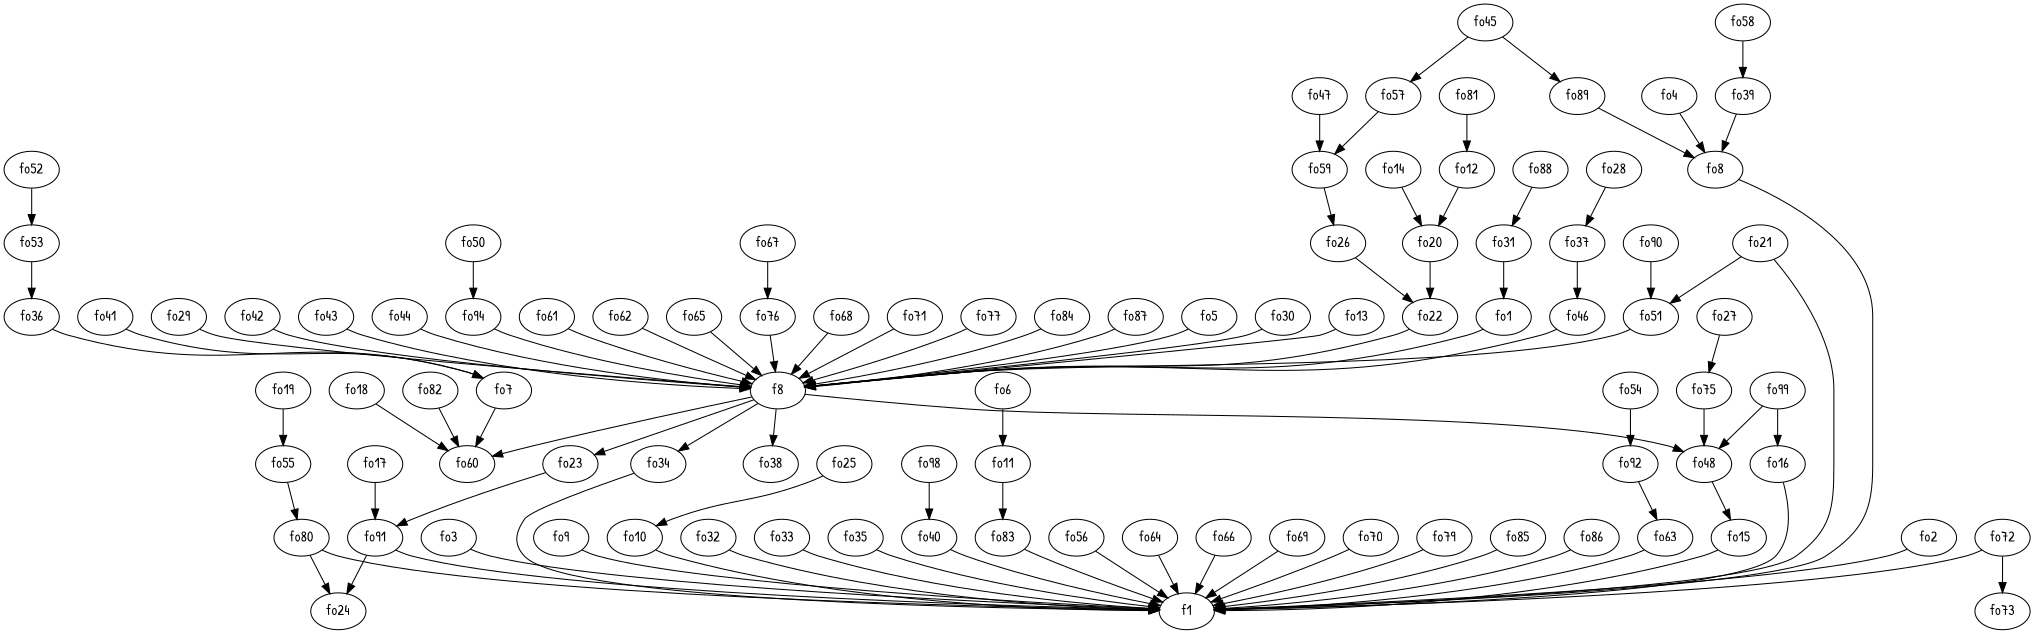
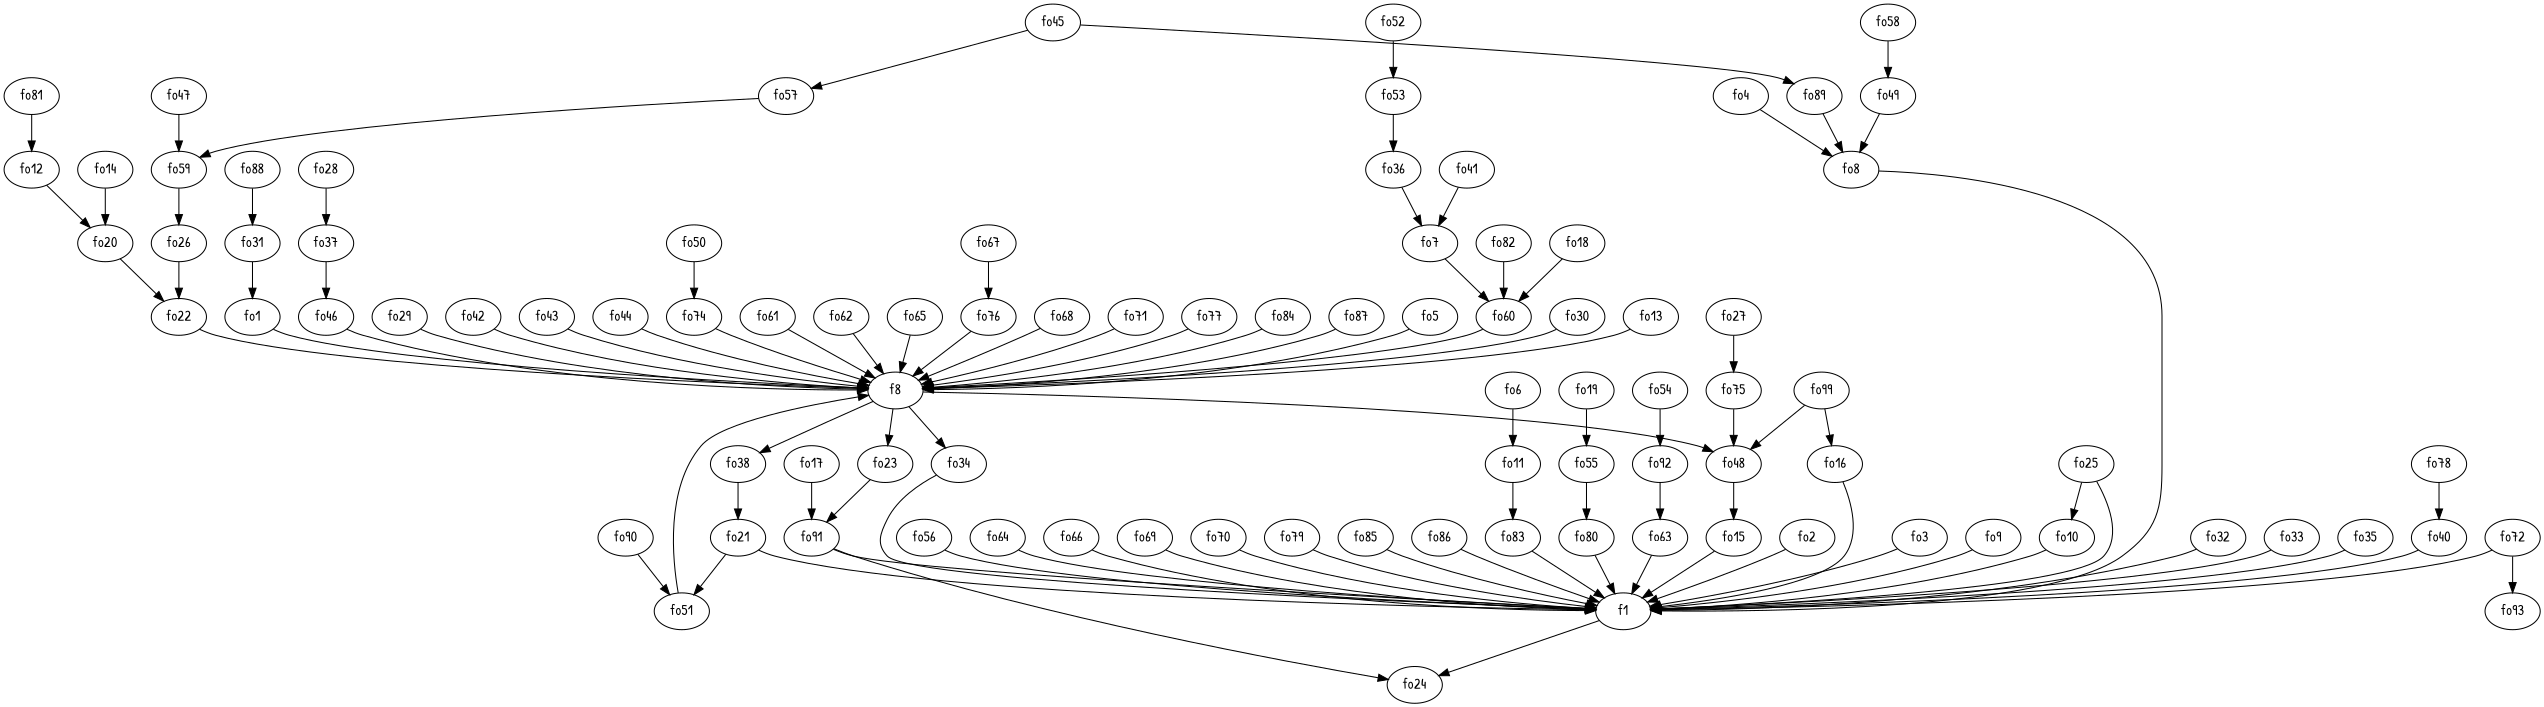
  strict digraph {
    fontname="Patrick Hand"
    node [fontname="Patrick Hand"]
    edge [fontname="Patrick Hand" weight=2]
    f1
    fo24
    n3 [label=f8]
    fo23
    fo34
    fo38
    fo48
    fo91
    fo21
    fo15
    fo1
    fo2
    fo3
    fo4
    fo8
    fo5
    fo6
    fo11
    fo83
    fo7
    fo60
    fo9
    fo10
    fo12
    fo20
    fo30
    fo13
    fo14
    fo22
    fo16
    fo17
    fo18
    fo19
    fo55
    fo80
    fo51
    fo25
    fo26
    fo27
    fo75
    fo28
    fo37
    fo46
    fo29
    fo31
    fo32
    fo33
    fo35
    fo36
    n50 [label=fo99]
    fo40
    fo41
    fo42
    fo43
    fo44
    fo45
    fo57
    fo89
-   fo49 [label=fo39]
+   fo49
    fo59
    fo47
    fo50
-   fo74 [label=fo94]
+   fo74
    fo52
    fo53
    fo54
    fo92
    fo63
    fo56
    fo58
    fo61
    fo62
    fo64
    fo65
    fo66
    fo67
    fo76
    fo68
    fo69
    fo70
    fo71
    fo72
-   fo73
+   fo73 [label=fo93]
    fo77
-   fo78 [label=fo98]
+   fo78
    fo79
    fo81
    fo82
    fo84
    fo85
    fo86
    fo87
    fo88
    fo90
-   fo80 -> fo24
+   f1 -> fo24
    n3 -> fo23
    n3 -> fo34
    n3 -> fo38
    n3 -> fo48
    fo23 -> fo91
    fo34 -> f1
+   fo38 -> fo21
    fo48 -> fo15
    fo91 -> f1
    fo91 -> fo24
    fo21 -> f1
    fo21 -> fo51
    fo15 -> f1
    fo1 -> n3
    fo2 -> f1
    fo3 -> f1
    fo4 -> fo8
    fo8 -> f1
    fo5 -> n3
    fo6 -> fo11
    fo11 -> fo83
    fo83 -> f1
    fo7 -> fo60
-   n3 -> fo60
+   fo60 -> n3
    fo9 -> f1
    fo10 -> f1
    fo12 -> fo20
    fo20 -> fo22
    fo30 -> n3
    fo13 -> n3
    fo14 -> fo20
    fo22 -> n3
    fo16 -> f1
    fo17 -> fo91
    fo18 -> fo60
    fo19 -> fo55
    fo55 -> fo80
    fo80 -> f1
    fo51 -> n3
+   fo25 -> f1
    fo25 -> fo10
    fo26 -> fo22
    fo27 -> fo75
    fo75 -> fo48
    fo28 -> fo37
    fo37 -> fo46
    fo46 -> n3
    fo29 -> n3
    fo31 -> fo1
    fo32 -> f1
    fo33 -> f1
    fo35 -> f1
    fo36 -> fo7
    n50 -> fo48
    n50 -> fo16
    fo40 -> f1
    fo41 -> fo7
    fo42 -> n3
    fo43 -> n3
    fo44 -> n3
    fo45 -> fo57
    fo45 -> fo89
    fo57 -> fo59
    fo89 -> fo8
    fo49 -> fo8
    fo59 -> fo26
    fo47 -> fo59
    fo50 -> fo74
    fo74 -> n3
    fo52 -> fo53
    fo53 -> fo36
    fo54 -> fo92
    fo92 -> fo63
    fo63 -> f1
    fo56 -> f1
    fo58 -> fo49
    fo61 -> n3
    fo62 -> n3
    fo64 -> f1
    fo65 -> n3
    fo66 -> f1
    fo67 -> fo76
    fo76 -> n3
    fo68 -> n3
    fo69 -> f1
    fo70 -> f1
    fo71 -> n3
    fo72 -> f1
    fo72 -> fo73
    fo77 -> n3
    fo78 -> fo40
    fo79 -> f1
    fo81 -> fo12
    fo82 -> fo60
    fo84 -> n3
    fo85 -> f1
    fo86 -> f1
    fo87 -> n3
    fo88 -> fo31
    fo90 -> fo51
  }
